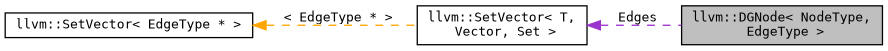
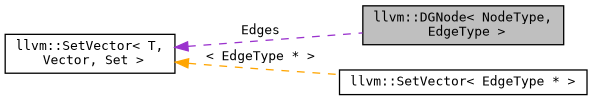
  digraph {
    fontname="DejaVu Sans Mono"
    rankdir=LR
    node [color=black fontname="DejaVu Sans Mono" fontsize=10 shape=record]
    edge [dir=back fontname="DejaVu Sans Mono" fontsize=10 labelfontname=Helvetica labelfontsize=10 style=dashed]
    n1 [fillcolor=grey75 fontcolor=black height=0.2 label="llvm::DGNode\< NodeType,\l EdgeType \>" style=filled width=0.4]
    n2 [height=0.2 label="llvm::SetVector\< EdgeType * \>" width=0.4]
    n3 [height=0.2 label="llvm::SetVector\< T,\l Vector, Set \>" width=0.4]
    n3 -> n1 [color=darkorchid3 label=" Edges"]
-   n2 -> n3 [color=orange label=" \< EdgeType * \>"]
+   n3 -> n2 [color=orange label=" \< EdgeType * \>"]
  }
